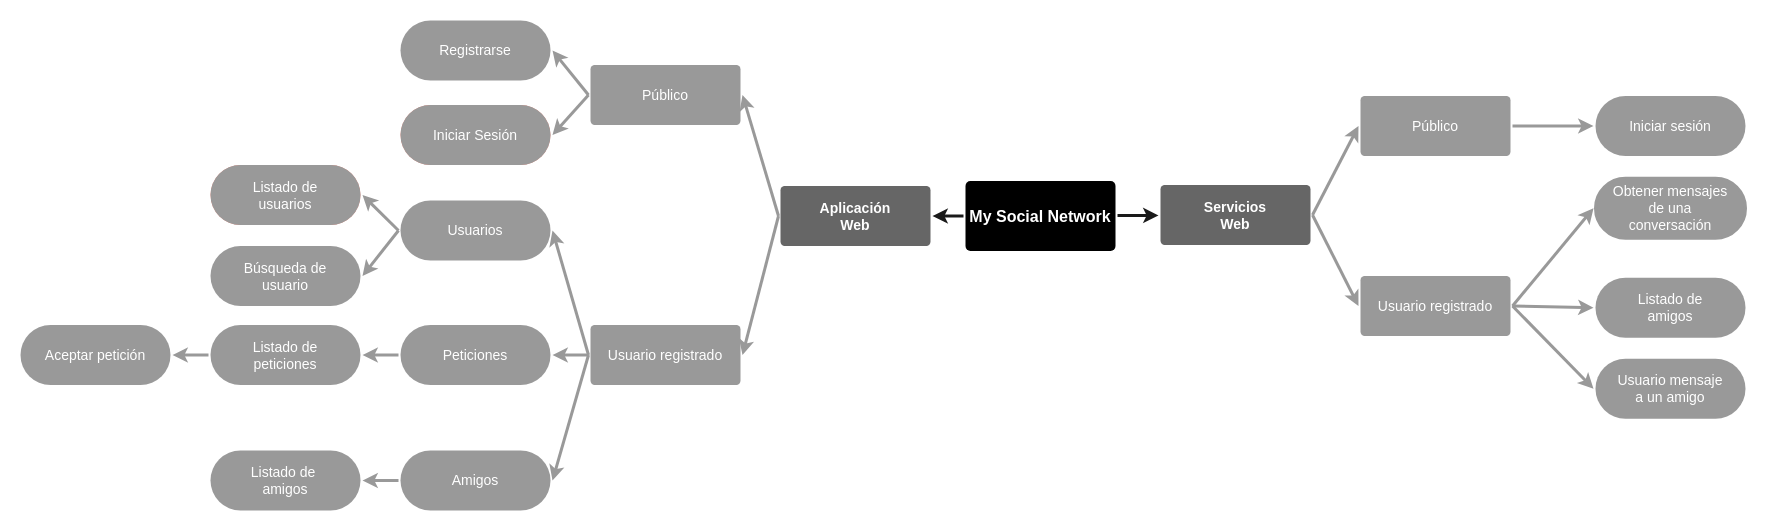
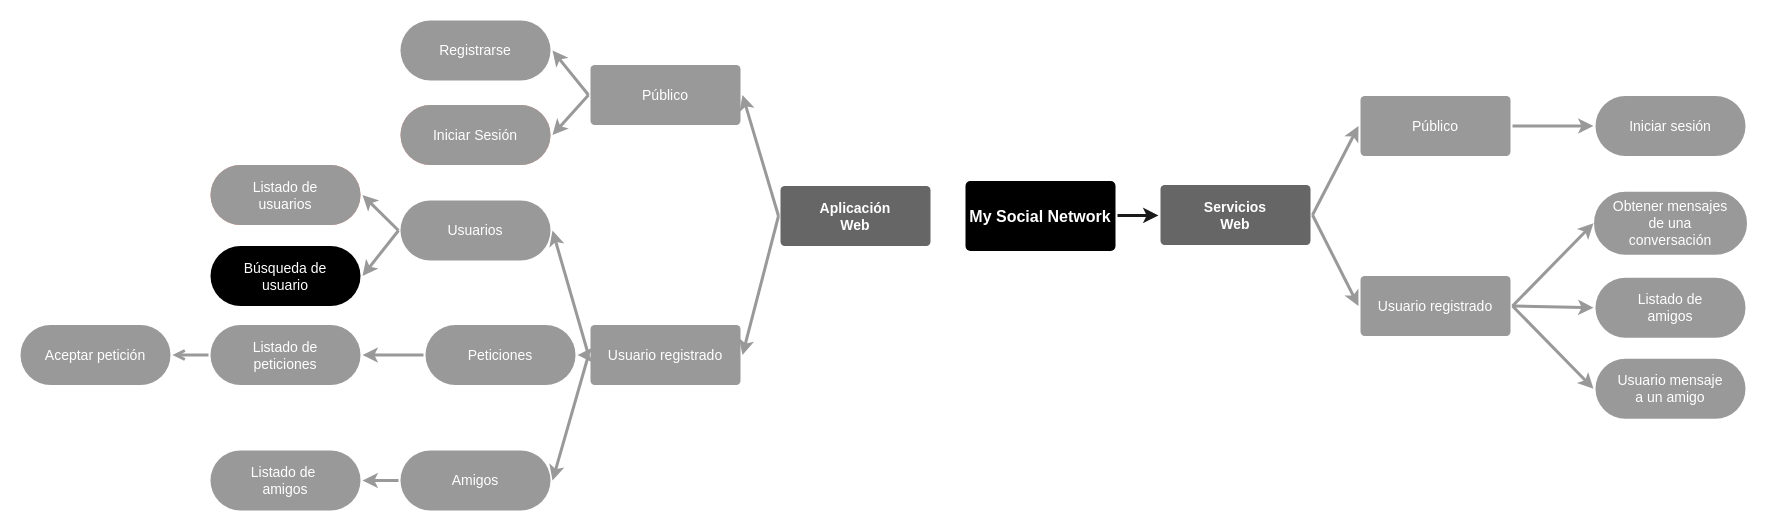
  <mxCell id="0" />
  <mxCell id="1" parent="0" />
  <mxCell id="2" value="" style="edgeStyle=none;rounded=0;jumpStyle=none;html=1;shadow=0;labelBackgroundColor=none;startArrow=none;startFill=0;endArrow=classic;endFill=1;jettySize=auto;orthogonalLoop=1;strokeColor=#1A1A1A;strokeWidth=3;fontFamily=Helvetica;fontSize=16;fontColor=#23445D;spacing=5;fillColor=#000000;" parent="1" source="4" target="14" edge="1"><mxGeometry relative="1" as="geometry" /></mxCell>
- <mxCell id="3" value="" style="edgeStyle=none;rounded=0;jumpStyle=none;html=1;shadow=0;labelBackgroundColor=none;startArrow=none;startFill=0;endArrow=classic;endFill=1;jettySize=auto;orthogonalLoop=1;strokeColor=#1A1A1A;strokeWidth=3;fontFamily=Helvetica;fontSize=16;fontColor=#23445D;spacing=5;" parent="1" source="4" target="7" edge="1"><mxGeometry relative="1" as="geometry" /></mxCell>
  <mxCell id="4" value="My Social Network" style="rounded=1;whiteSpace=wrap;html=1;shadow=0;labelBackgroundColor=none;strokeColor=none;strokeWidth=3;fillColor=#000000;fontFamily=Helvetica;fontSize=16;fontColor=#FFFFFF;align=center;fontStyle=1;spacing=5;arcSize=7;perimeterSpacing=2;" parent="1" vertex="1"><mxGeometry x="965" y="180.5" width="150" height="70" as="geometry" /></mxCell>
  <mxCell id="5" value="" style="edgeStyle=none;rounded=1;jumpStyle=none;html=1;shadow=0;labelBackgroundColor=none;startArrow=none;startFill=0;jettySize=auto;orthogonalLoop=1;strokeColor=#999999;strokeWidth=3;fontFamily=Helvetica;fontSize=14;fontColor=#FFFFFF;spacing=5;fontStyle=1;fillColor=#b0e3e6;exitX=0;exitY=0.5;exitDx=0;exitDy=0;entryX=1;entryY=0.5;entryDx=0;entryDy=0;" parent="1" source="7" target="13" edge="1"><mxGeometry relative="1" as="geometry" /></mxCell>
  <mxCell id="6" value="" style="edgeStyle=none;rounded=1;jumpStyle=none;html=1;shadow=0;labelBackgroundColor=none;startArrow=none;startFill=0;jettySize=auto;orthogonalLoop=1;strokeColor=#999999;strokeWidth=3;fontFamily=Helvetica;fontSize=14;fontColor=#FFFFFF;spacing=5;fontStyle=1;fillColor=#b0e3e6;exitX=0;exitY=0.5;exitDx=0;exitDy=0;entryX=1;entryY=0.5;entryDx=0;entryDy=0;" parent="1" source="7" target="11" edge="1"><mxGeometry relative="1" as="geometry" /></mxCell>
  <mxCell id="7" value="Aplicación&lt;br&gt;Web" style="rounded=1;whiteSpace=wrap;html=1;shadow=0;labelBackgroundColor=none;strokeColor=none;strokeWidth=3;fillColor=#666666;fontFamily=Helvetica;fontSize=14;fontColor=#FFFFFF;align=center;spacing=5;fontStyle=1;arcSize=7;perimeterSpacing=2;" parent="1" vertex="1"><mxGeometry x="780" y="185.5" width="150" height="60" as="geometry" /></mxCell>
  <mxCell id="8" style="edgeStyle=none;rounded=1;jumpStyle=none;html=1;shadow=0;labelBackgroundColor=none;startArrow=none;startFill=0;jettySize=auto;orthogonalLoop=1;strokeColor=#999999;strokeWidth=3;fontFamily=Helvetica;fontSize=14;fontColor=#FFFFFF;spacing=5;fontStyle=1;fillColor=#b0e3e6;entryX=1;entryY=0.5;entryDx=0;entryDy=0;exitX=0;exitY=0.5;exitDx=0;exitDy=0;" parent="1" source="11" target="26" edge="1"><mxGeometry relative="1" as="geometry" /></mxCell>
  <mxCell id="9" style="edgeStyle=none;rounded=1;jumpStyle=none;html=1;shadow=0;labelBackgroundColor=none;startArrow=none;startFill=0;jettySize=auto;orthogonalLoop=1;strokeColor=#999999;strokeWidth=3;fontFamily=Helvetica;fontSize=14;fontColor=#FFFFFF;spacing=5;fontStyle=1;fillColor=#b0e3e6;entryX=1;entryY=0.5;entryDx=0;entryDy=0;" parent="1" source="11" target="23" edge="1"><mxGeometry relative="1" as="geometry" /></mxCell>
  <mxCell id="10" style="edgeStyle=none;rounded=1;jumpStyle=none;html=1;shadow=0;labelBackgroundColor=none;startArrow=none;startFill=0;jettySize=auto;orthogonalLoop=1;strokeColor=#999999;strokeWidth=3;fontFamily=Helvetica;fontSize=14;fontColor=#FFFFFF;spacing=5;fontStyle=1;fillColor=#b0e3e6;entryX=1;entryY=0.5;entryDx=0;entryDy=0;exitX=0;exitY=0.5;exitDx=0;exitDy=0;" parent="1" source="11" target="21" edge="1"><mxGeometry relative="1" as="geometry" /></mxCell>
  <mxCell id="11" value="Usuario registrado" style="rounded=1;whiteSpace=wrap;html=1;shadow=0;labelBackgroundColor=none;strokeColor=none;strokeWidth=3;fillColor=#999999;fontFamily=Helvetica;fontSize=14;fontColor=#FFFFFF;align=center;spacing=5;fontStyle=0;arcSize=7;perimeterSpacing=2;" parent="1" vertex="1"><mxGeometry x="590" y="324.5" width="150" height="60" as="geometry" /></mxCell>
  <mxCell id="12" style="edgeStyle=none;rounded=1;jumpStyle=none;html=1;shadow=0;labelBackgroundColor=none;startArrow=none;startFill=0;jettySize=auto;orthogonalLoop=1;strokeColor=#999999;strokeWidth=3;fontFamily=Helvetica;fontSize=14;fontColor=#FFFFFF;spacing=5;fontStyle=1;fillColor=#b0e3e6;entryX=1;entryY=0.5;entryDx=0;entryDy=0;exitX=0;exitY=0.5;exitDx=0;exitDy=0;" parent="1" source="13" target="19" edge="1"><mxGeometry relative="1" as="geometry" /></mxCell>
  <mxCell id="13" value="Público" style="rounded=1;whiteSpace=wrap;html=1;shadow=0;labelBackgroundColor=none;strokeColor=none;strokeWidth=3;fillColor=#999999;fontFamily=Helvetica;fontSize=14;fontColor=#FFFFFF;align=center;spacing=5;fontStyle=0;arcSize=7;perimeterSpacing=2;" parent="1" vertex="1"><mxGeometry x="590" y="64.5" width="150" height="60" as="geometry" /></mxCell>
  <mxCell id="14" value="Servicios &lt;br&gt;Web" style="rounded=1;whiteSpace=wrap;html=1;shadow=0;labelBackgroundColor=none;strokeColor=none;strokeWidth=3;fillColor=#666666;fontFamily=Helvetica;fontSize=14;fontColor=#FFFFFF;align=center;spacing=5;fontStyle=1;arcSize=7;perimeterSpacing=2;" parent="1" vertex="1"><mxGeometry x="1160" y="184.5" width="150" height="60" as="geometry" /></mxCell>
  <mxCell id="15" value="Usuario mensaje &lt;br&gt;a un amigo" style="rounded=1;whiteSpace=wrap;html=1;shadow=0;labelBackgroundColor=none;strokeColor=none;strokeWidth=3;fillColor=#999999;fontFamily=Helvetica;fontSize=14;fontColor=#FFFFFF;align=center;spacing=5;fontStyle=0;arcSize=50;perimeterSpacing=2;" parent="1" vertex="1"><mxGeometry x="1595" y="358.25" width="150" height="60" as="geometry" /></mxCell>
  <mxCell id="16" value="" style="edgeStyle=none;rounded=1;jumpStyle=none;html=1;shadow=0;labelBackgroundColor=none;startArrow=none;startFill=0;jettySize=auto;orthogonalLoop=1;strokeColor=#999999;strokeWidth=3;fontFamily=Helvetica;fontSize=14;fontColor=#FFFFFF;spacing=5;fontStyle=1;fillColor=#b0e3e6;entryX=0;entryY=0.5;entryDx=0;entryDy=0;exitX=1;exitY=0.5;exitDx=0;exitDy=0;" parent="1" source="14" target="42" edge="1"><mxGeometry relative="1" as="geometry" /></mxCell>
  <mxCell id="17" value="Listado de&lt;br&gt;amigos" style="rounded=1;whiteSpace=wrap;html=1;shadow=0;labelBackgroundColor=none;strokeColor=none;strokeWidth=3;fillColor=#999999;fontFamily=Helvetica;fontSize=14;fontColor=#FFFFFF;align=center;spacing=5;fontStyle=0;arcSize=50;perimeterSpacing=2;" parent="1" vertex="1"><mxGeometry x="1595" y="277.25" width="150" height="60" as="geometry" /></mxCell>
  <mxCell id="18" value="" style="edgeStyle=none;rounded=1;jumpStyle=none;html=1;shadow=0;labelBackgroundColor=none;startArrow=none;startFill=0;jettySize=auto;orthogonalLoop=1;strokeColor=#999999;strokeWidth=3;fontFamily=Helvetica;fontSize=14;fontColor=#FFFFFF;spacing=5;fontStyle=1;fillColor=#b0e3e6;entryX=0;entryY=0.5;entryDx=0;entryDy=0;exitX=1;exitY=0.5;exitDx=0;exitDy=0;" parent="1" source="14" target="38" edge="1"><mxGeometry relative="1" as="geometry"><mxPoint x="1310" y="80" as="targetPoint" /></mxGeometry></mxCell>
  <mxCell id="19" value="Registrarse" style="rounded=1;whiteSpace=wrap;html=1;shadow=0;labelBackgroundColor=none;strokeColor=none;strokeWidth=3;fillColor=#999999;fontFamily=Helvetica;fontSize=14;fontColor=#FFFFFF;align=center;spacing=5;fontStyle=0;arcSize=50;perimeterSpacing=2;" parent="1" vertex="1"><mxGeometry x="400" y="20" width="150" height="60" as="geometry" /></mxCell>
  <mxCell id="20" style="edgeStyle=none;rounded=1;jumpStyle=none;html=1;shadow=0;labelBackgroundColor=none;startArrow=none;startFill=0;jettySize=auto;orthogonalLoop=1;strokeColor=#999999;strokeWidth=3;fontFamily=Helvetica;fontSize=14;fontColor=#FFFFFF;spacing=5;fontStyle=1;fillColor=#b0e3e6;entryX=1;entryY=0.5;entryDx=0;entryDy=0;exitX=0;exitY=0.5;exitDx=0;exitDy=0;" parent="1" source="21" target="30" edge="1"><mxGeometry relative="1" as="geometry" /></mxCell>
  <mxCell id="21" value="Amigos" style="rounded=1;whiteSpace=wrap;html=1;shadow=0;labelBackgroundColor=none;strokeColor=none;strokeWidth=3;fillColor=#999999;fontFamily=Helvetica;fontSize=14;fontColor=#FFFFFF;align=center;spacing=5;fontStyle=0;arcSize=50;perimeterSpacing=2;" parent="1" vertex="1"><mxGeometry x="400" y="450" width="150" height="60" as="geometry" /></mxCell>
  <mxCell id="22" style="edgeStyle=none;rounded=1;jumpStyle=none;html=1;shadow=0;labelBackgroundColor=none;startArrow=none;startFill=0;jettySize=auto;orthogonalLoop=1;strokeColor=#999999;strokeWidth=3;fontFamily=Helvetica;fontSize=14;fontColor=#FFFFFF;spacing=5;fontStyle=1;fillColor=#b0e3e6;entryX=1;entryY=0.5;entryDx=0;entryDy=0;exitX=0;exitY=0.5;exitDx=0;exitDy=0;" parent="1" source="23" target="29" edge="1"><mxGeometry relative="1" as="geometry" /></mxCell>
- <mxCell id="23" value="Peticiones" style="rounded=1;whiteSpace=wrap;html=1;shadow=0;labelBackgroundColor=none;strokeColor=none;strokeWidth=3;fillColor=#999999;fontFamily=Helvetica;fontSize=14;fontColor=#FFFFFF;align=center;spacing=5;fontStyle=0;arcSize=50;perimeterSpacing=2;" parent="1" vertex="1"><mxGeometry x="400" y="324.5" width="150" height="60" as="geometry" /></mxCell>
+ <mxCell id="23" value="Peticiones" style="rounded=1;whiteSpace=wrap;html=1;shadow=0;labelBackgroundColor=none;strokeColor=none;strokeWidth=3;fillColor=#999999;fontFamily=Helvetica;fontSize=14;fontColor=#FFFFFF;align=center;spacing=5;fontStyle=0;arcSize=50;perimeterSpacing=2;" parent="1" vertex="1"><mxGeometry x="425" y="324.5" width="150" height="60" as="geometry" /></mxCell>
  <mxCell id="24" style="edgeStyle=none;rounded=1;jumpStyle=none;html=1;shadow=0;labelBackgroundColor=none;startArrow=none;startFill=0;jettySize=auto;orthogonalLoop=1;strokeColor=#999999;strokeWidth=3;fontFamily=Helvetica;fontSize=14;fontColor=#FFFFFF;spacing=5;fontStyle=1;fillColor=#b0e3e6;entryX=1;entryY=0.5;entryDx=0;entryDy=0;exitX=0;exitY=0.5;exitDx=0;exitDy=0;" parent="1" source="26" target="27" edge="1"><mxGeometry relative="1" as="geometry" /></mxCell>
  <mxCell id="25" style="edgeStyle=none;rounded=1;jumpStyle=none;html=1;shadow=0;labelBackgroundColor=none;startArrow=none;startFill=0;jettySize=auto;orthogonalLoop=1;strokeColor=#999999;strokeWidth=3;fontFamily=Helvetica;fontSize=14;fontColor=#FFFFFF;spacing=5;fontStyle=1;fillColor=#b0e3e6;entryX=1;entryY=0.5;entryDx=0;entryDy=0;exitX=0;exitY=0.5;exitDx=0;exitDy=0;" parent="1" source="26" target="33" edge="1"><mxGeometry relative="1" as="geometry" /></mxCell>
  <mxCell id="26" value="Usuarios" style="rounded=1;whiteSpace=wrap;html=1;shadow=0;labelBackgroundColor=none;strokeColor=none;strokeWidth=3;fillColor=#999999;fontFamily=Helvetica;fontSize=14;fontColor=#FFFFFF;align=center;spacing=5;fontStyle=0;arcSize=50;perimeterSpacing=2;" parent="1" vertex="1"><mxGeometry x="400" y="200" width="150" height="60" as="geometry" /></mxCell>
  <mxCell id="27" value="Listado de &lt;br&gt;usuarios" style="rounded=1;whiteSpace=wrap;html=1;shadow=0;labelBackgroundColor=none;strokeColor=none;strokeWidth=3;fillColor=#f08e81;fontFamily=Helvetica;fontSize=14;fontColor=#FFFFFF;align=center;spacing=5;fontStyle=0;arcSize=50;perimeterSpacing=2;" parent="1" vertex="1"><mxGeometry x="210" y="164.5" width="150" height="60" as="geometry" /></mxCell>
- <mxCell id="28" style="edgeStyle=none;rounded=1;jumpStyle=none;html=1;shadow=0;labelBackgroundColor=none;startArrow=none;startFill=0;jettySize=auto;orthogonalLoop=1;strokeColor=#999999;strokeWidth=3;fontFamily=Helvetica;fontSize=14;fontColor=#FFFFFF;spacing=5;fontStyle=1;fillColor=#b0e3e6;entryX=1;entryY=0.5;entryDx=0;entryDy=0;exitX=0;exitY=0.5;exitDx=0;exitDy=0;" parent="1" source="29" target="34" edge="1"><mxGeometry relative="1" as="geometry" /></mxCell>
+ <mxCell id="28" style="edgeStyle=none;rounded=1;jumpStyle=none;html=1;shadow=0;labelBackgroundColor=none;startArrow=none;startFill=0;jettySize=auto;orthogonalLoop=1;strokeColor=#999999;strokeWidth=3;fontFamily=Helvetica;fontSize=14;fontColor=#FFFFFF;spacing=5;fontStyle=1;fillColor=#b0e3e6;entryX=1;entryY=0.5;entryDx=0;entryDy=0;exitX=0;exitY=0.5;exitDx=0;exitDy=0;endArrow=open;" parent="1" source="29" target="34" edge="1"><mxGeometry relative="1" as="geometry" /></mxCell>
  <mxCell id="29" value="Listado de &lt;br&gt;peticiones" style="rounded=1;whiteSpace=wrap;html=1;shadow=0;labelBackgroundColor=none;strokeColor=none;strokeWidth=3;fillColor=#999999;fontFamily=Helvetica;fontSize=14;fontColor=#FFFFFF;align=center;spacing=5;fontStyle=0;arcSize=50;perimeterSpacing=2;" parent="1" vertex="1"><mxGeometry x="210" y="324.5" width="150" height="60" as="geometry" /></mxCell>
  <mxCell id="30" value="Listado de&amp;nbsp;&lt;br&gt;amigos" style="rounded=1;whiteSpace=wrap;html=1;shadow=0;labelBackgroundColor=none;strokeColor=none;strokeWidth=3;fillColor=#999999;fontFamily=Helvetica;fontSize=14;fontColor=#FFFFFF;align=center;spacing=5;fontStyle=0;arcSize=50;perimeterSpacing=2;" parent="1" vertex="1"><mxGeometry x="210" y="450" width="150" height="60" as="geometry" /></mxCell>
  <mxCell id="31" value="Iniciar Sesión" style="rounded=1;whiteSpace=wrap;html=1;shadow=0;labelBackgroundColor=none;strokeColor=none;strokeWidth=3;fillColor=#f08e81;fontFamily=Helvetica;fontSize=14;fontColor=#FFFFFF;align=center;spacing=5;fontStyle=0;arcSize=50;perimeterSpacing=2;" parent="1" vertex="1"><mxGeometry x="400" y="104.5" width="150" height="60" as="geometry" /></mxCell>
  <mxCell id="32" style="edgeStyle=none;rounded=1;jumpStyle=none;html=1;shadow=0;labelBackgroundColor=none;startArrow=none;startFill=0;jettySize=auto;orthogonalLoop=1;strokeColor=#999999;strokeWidth=3;fontFamily=Helvetica;fontSize=14;fontColor=#FFFFFF;spacing=5;fontStyle=1;fillColor=#b0e3e6;entryX=1;entryY=0.5;entryDx=0;entryDy=0;exitX=0;exitY=0.5;exitDx=0;exitDy=0;" parent="1" source="13" target="31" edge="1"><mxGeometry relative="1" as="geometry"><mxPoint x="605.4" y="98" as="sourcePoint" /><mxPoint x="562" y="70" as="targetPoint" /></mxGeometry></mxCell>
- <mxCell id="33" value="Búsqueda de &lt;br&gt;usuario" style="rounded=1;whiteSpace=wrap;html=1;shadow=0;labelBackgroundColor=none;strokeColor=none;strokeWidth=3;fillColor=#999999;fontFamily=Helvetica;fontSize=14;fontColor=#FFFFFF;align=center;spacing=5;fontStyle=0;arcSize=50;perimeterSpacing=2;" parent="1" vertex="1"><mxGeometry x="210" y="245.5" width="150" height="60" as="geometry" /></mxCell>
+ <mxCell id="33" value="Búsqueda de &lt;br&gt;usuario" style="rounded=1;whiteSpace=wrap;html=1;shadow=0;labelBackgroundColor=none;strokeColor=none;strokeWidth=3;fillColor=#000000;fontFamily=Helvetica;fontSize=14;fontColor=#FFFFFF;align=center;spacing=5;fontStyle=0;arcSize=50;perimeterSpacing=2;" parent="1" vertex="1"><mxGeometry x="210" y="245.5" width="150" height="60" as="geometry" /></mxCell>
  <mxCell id="34" value="Aceptar petición" style="rounded=1;whiteSpace=wrap;html=1;shadow=0;labelBackgroundColor=none;strokeColor=none;strokeWidth=3;fillColor=#999999;fontFamily=Helvetica;fontSize=14;fontColor=#FFFFFF;align=center;spacing=5;fontStyle=0;arcSize=50;perimeterSpacing=2;" parent="1" vertex="1"><mxGeometry x="20" y="324.5" width="150" height="60" as="geometry" /></mxCell>
  <mxCell id="35" value="Iniciar sesión" style="rounded=1;whiteSpace=wrap;html=1;shadow=0;labelBackgroundColor=none;strokeColor=none;strokeWidth=3;fillColor=#999999;fontFamily=Helvetica;fontSize=14;fontColor=#FFFFFF;align=center;spacing=5;fontStyle=0;arcSize=50;perimeterSpacing=2;" parent="1" vertex="1"><mxGeometry x="1595" y="95.5" width="150" height="60" as="geometry" /></mxCell>
- <mxCell id="36" value="Obtener mensajes &lt;br&gt;de&amp;nbsp;una &lt;br&gt;conversación" style="rounded=1;whiteSpace=wrap;html=1;shadow=0;labelBackgroundColor=none;strokeColor=#999999;strokeWidth=3;fillColor=#999999;fontFamily=Helvetica;fontSize=14;fontColor=#FFFFFF;align=center;spacing=5;fontStyle=0;arcSize=50;perimeterSpacing=2;" parent="1" vertex="1"><mxGeometry x="1595" y="177.75" width="150" height="60" as="geometry" /></mxCell>
+ <mxCell id="36" value="Obtener mensajes &lt;br&gt;de&amp;nbsp;una &lt;br&gt;conversación" style="rounded=1;whiteSpace=wrap;html=1;shadow=0;labelBackgroundColor=none;strokeColor=#999999;strokeWidth=3;fillColor=#999999;fontFamily=Helvetica;fontSize=14;fontColor=#FFFFFF;align=center;spacing=5;fontStyle=0;arcSize=50;perimeterSpacing=2;" parent="1" vertex="1"><mxGeometry x="1595" y="192.75" width="150" height="60" as="geometry" /></mxCell>
  <mxCell id="37" style="edgeStyle=none;rounded=1;jumpStyle=none;html=1;shadow=0;labelBackgroundColor=none;startArrow=none;startFill=0;jettySize=auto;orthogonalLoop=1;strokeColor=#999999;strokeWidth=3;fontFamily=Helvetica;fontSize=14;fontColor=#FFFFFF;spacing=5;fontStyle=1;fillColor=#b0e3e6;entryX=0;entryY=0.5;entryDx=0;entryDy=0;exitX=1;exitY=0.5;exitDx=0;exitDy=0;" edge="1" parent="1" source="38" target="35"><mxGeometry relative="1" as="geometry" /></mxCell>
  <mxCell id="38" value="Público" style="rounded=1;whiteSpace=wrap;html=1;shadow=0;labelBackgroundColor=none;strokeColor=none;strokeWidth=3;fillColor=#999999;fontFamily=Helvetica;fontSize=14;fontColor=#FFFFFF;align=center;spacing=5;fontStyle=0;arcSize=7;perimeterSpacing=2;" vertex="1" parent="1"><mxGeometry x="1360" y="95.5" width="150" height="60" as="geometry" /></mxCell>
  <mxCell id="39" style="edgeStyle=none;rounded=1;jumpStyle=none;html=1;shadow=0;labelBackgroundColor=none;startArrow=none;startFill=0;jettySize=auto;orthogonalLoop=1;strokeColor=#999999;strokeWidth=3;fontFamily=Helvetica;fontSize=14;fontColor=#FFFFFF;spacing=5;fontStyle=1;fillColor=#b0e3e6;entryX=0;entryY=0.5;entryDx=0;entryDy=0;exitX=1;exitY=0.5;exitDx=0;exitDy=0;" edge="1" parent="1" source="42" target="36"><mxGeometry relative="1" as="geometry" /></mxCell>
  <mxCell id="40" style="edgeStyle=none;rounded=1;jumpStyle=none;html=1;shadow=0;labelBackgroundColor=none;startArrow=none;startFill=0;jettySize=auto;orthogonalLoop=1;strokeColor=#999999;strokeWidth=3;fontFamily=Helvetica;fontSize=14;fontColor=#FFFFFF;spacing=5;fontStyle=1;fillColor=#b0e3e6;entryX=0;entryY=0.5;entryDx=0;entryDy=0;exitX=1;exitY=0.5;exitDx=0;exitDy=0;" edge="1" parent="1" source="42" target="17"><mxGeometry relative="1" as="geometry" /></mxCell>
  <mxCell id="41" style="edgeStyle=none;rounded=1;jumpStyle=none;html=1;shadow=0;labelBackgroundColor=none;startArrow=none;startFill=0;jettySize=auto;orthogonalLoop=1;strokeColor=#999999;strokeWidth=3;fontFamily=Helvetica;fontSize=14;fontColor=#FFFFFF;spacing=5;fontStyle=1;fillColor=#b0e3e6;entryX=0;entryY=0.5;entryDx=0;entryDy=0;exitX=1;exitY=0.5;exitDx=0;exitDy=0;" edge="1" parent="1" source="42" target="15"><mxGeometry relative="1" as="geometry" /></mxCell>
  <mxCell id="42" value="Usuario registrado" style="rounded=1;whiteSpace=wrap;html=1;shadow=0;labelBackgroundColor=none;strokeColor=none;strokeWidth=3;fillColor=#999999;fontFamily=Helvetica;fontSize=14;fontColor=#FFFFFF;align=center;spacing=5;fontStyle=0;arcSize=7;perimeterSpacing=2;" vertex="1" parent="1"><mxGeometry x="1360" y="275.5" width="150" height="60" as="geometry" /></mxCell>
  <mxCell id="43" value="Iniciar Sesión" style="rounded=1;whiteSpace=wrap;html=1;shadow=0;labelBackgroundColor=none;strokeColor=none;strokeWidth=3;fillColor=#999999;fontFamily=Helvetica;fontSize=14;fontColor=#FFFFFF;align=center;spacing=5;fontStyle=0;arcSize=50;perimeterSpacing=2;" vertex="1" parent="1"><mxGeometry x="400" y="104.5" width="150" height="60" as="geometry" /></mxCell>
  <mxCell id="44" value="Listado de &lt;br&gt;usuarios" style="rounded=1;whiteSpace=wrap;html=1;shadow=0;labelBackgroundColor=none;strokeColor=none;strokeWidth=3;fillColor=#999999;fontFamily=Helvetica;fontSize=14;fontColor=#FFFFFF;align=center;spacing=5;fontStyle=0;arcSize=50;perimeterSpacing=2;" vertex="1" parent="1"><mxGeometry x="210" y="164.5" width="150" height="60" as="geometry" /></mxCell>
